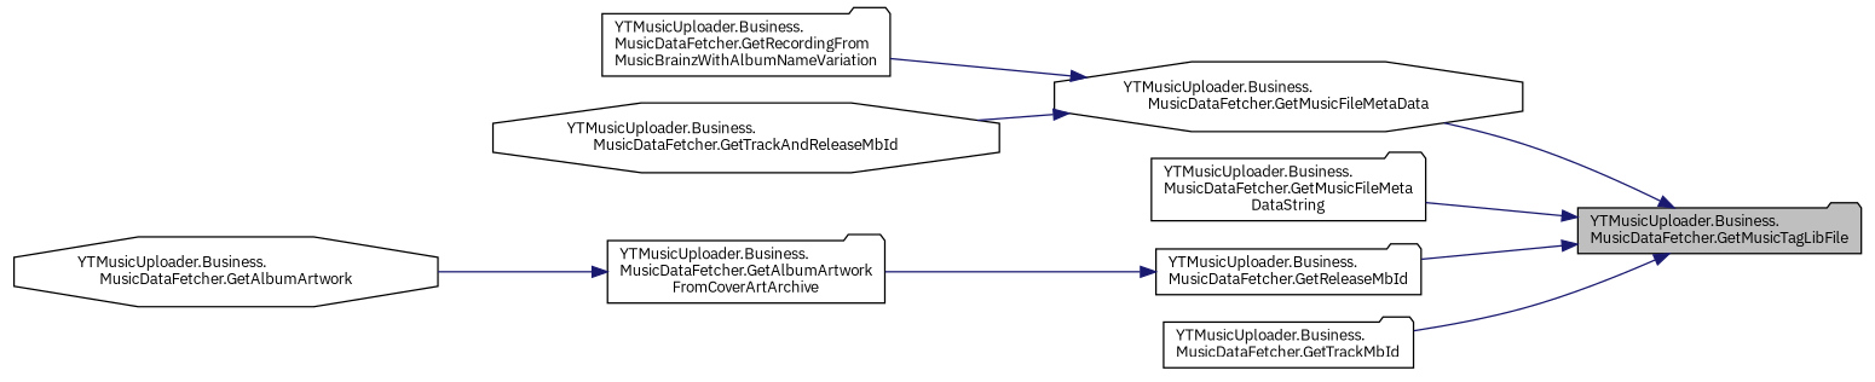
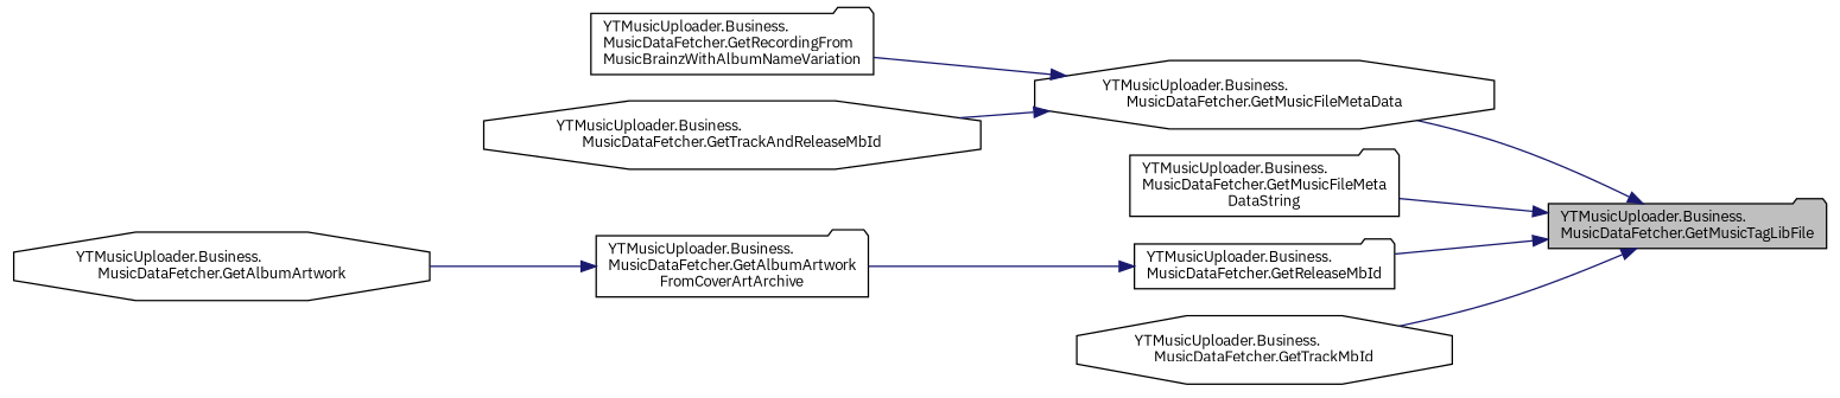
  digraph {
    rankdir=RL
    fontname="IBM Plex Sans"
    node [color=black fillcolor=white fontname="IBM Plex Sans" fontsize=10 shape=folder style=filled]
    edge [color=midnightblue dir=back fontname="IBM Plex Sans" fontsize=10 labelfontname=Helvetica labelfontsize=10 style=solid]
    n1 [fillcolor=grey75 fontcolor=black height=0.2 label="YTMusicUploader.Business.\lMusicDataFetcher.GetMusicTagLibFile" width=0.4]
    n2 [height=0.2 label="YTMusicUploader.Business.\lMusicDataFetcher.GetMusicFileMetaData" shape=octagon width=0.4]
    n3 [height=0.2 label="YTMusicUploader.Business.\lMusicDataFetcher.GetMusicFileMeta\lDataString" width=0.4]
    n4 [height=0.2 label="YTMusicUploader.Business.\lMusicDataFetcher.GetReleaseMbId" width=0.4]
-   n5 [height=0.2 label="YTMusicUploader.Business.\lMusicDataFetcher.GetTrackMbId" width=0.4]
+   n5 [height=0.2 label="YTMusicUploader.Business.\lMusicDataFetcher.GetTrackMbId" shape=octagon width=0.4]
    n6 [height=0.2 label="YTMusicUploader.Business.\lMusicDataFetcher.GetRecordingFrom\lMusicBrainzWithAlbumNameVariation" width=0.4]
    n7 [height=0.2 label="YTMusicUploader.Business.\lMusicDataFetcher.GetTrackAndReleaseMbId" shape=octagon width=0.4]
    n8 [height=0.2 label="YTMusicUploader.Business.\lMusicDataFetcher.GetAlbumArtwork\lFromCoverArtArchive" width=0.4]
    n9 [height=0.2 label="YTMusicUploader.Business.\lMusicDataFetcher.GetAlbumArtwork" shape=octagon width=0.4]
    n1 -> n2
    n1 -> n3
    n1 -> n4
    n1 -> n5
    n2 -> n6
    n2 -> n7
    n4 -> n8
    n8 -> n9
  }
